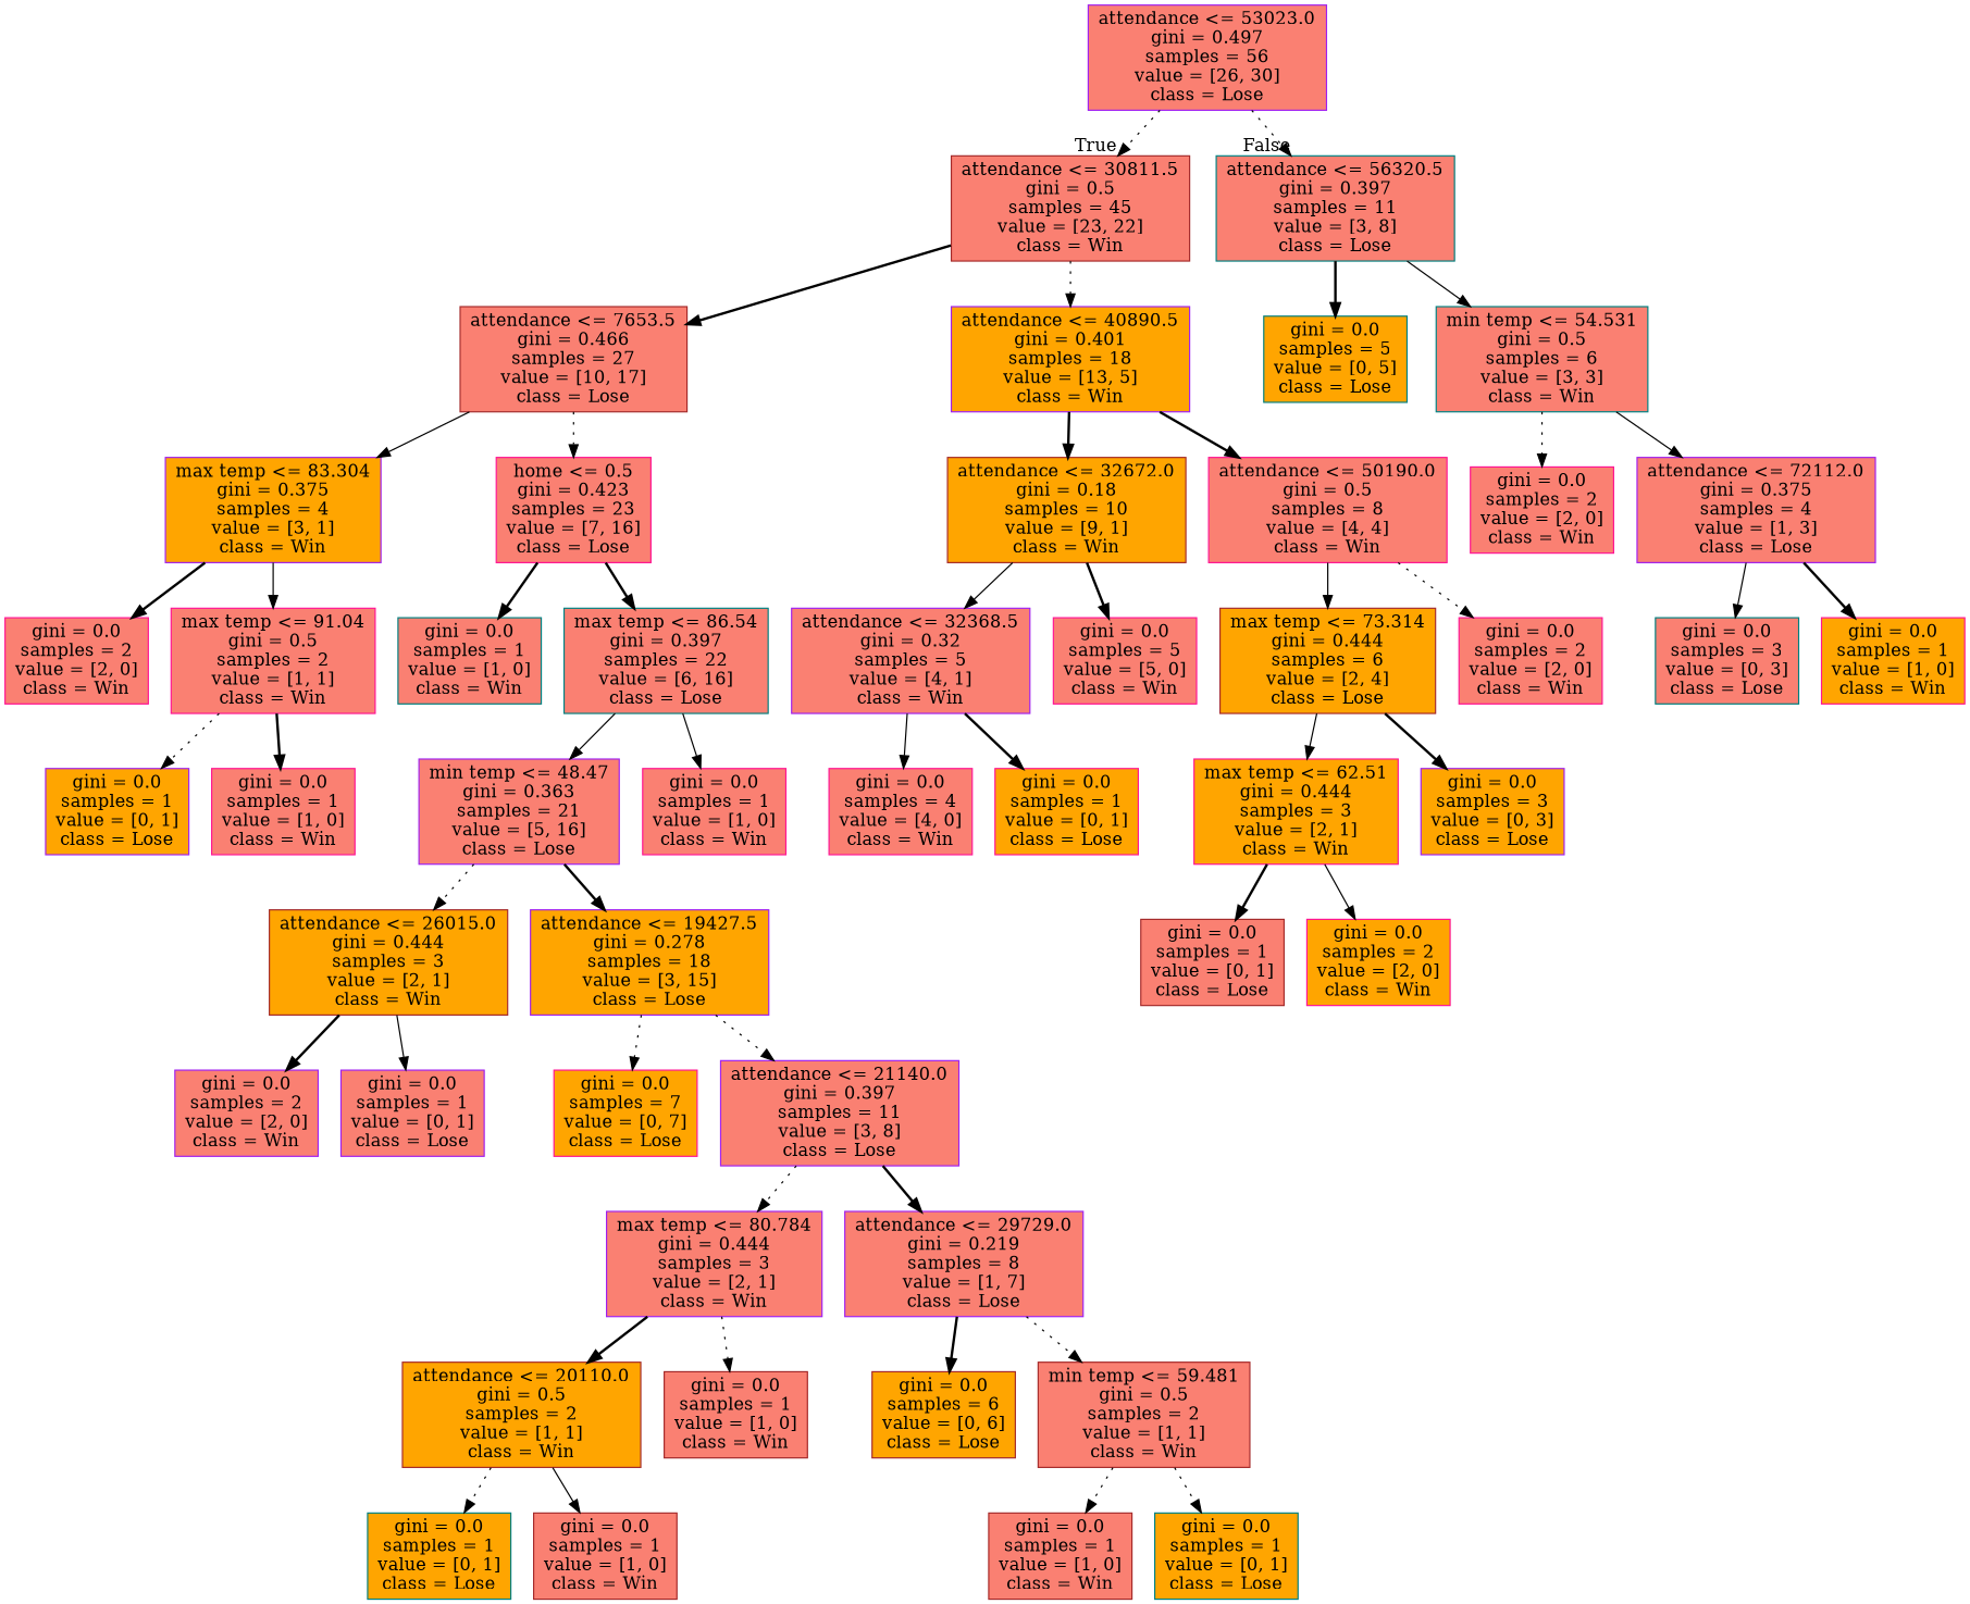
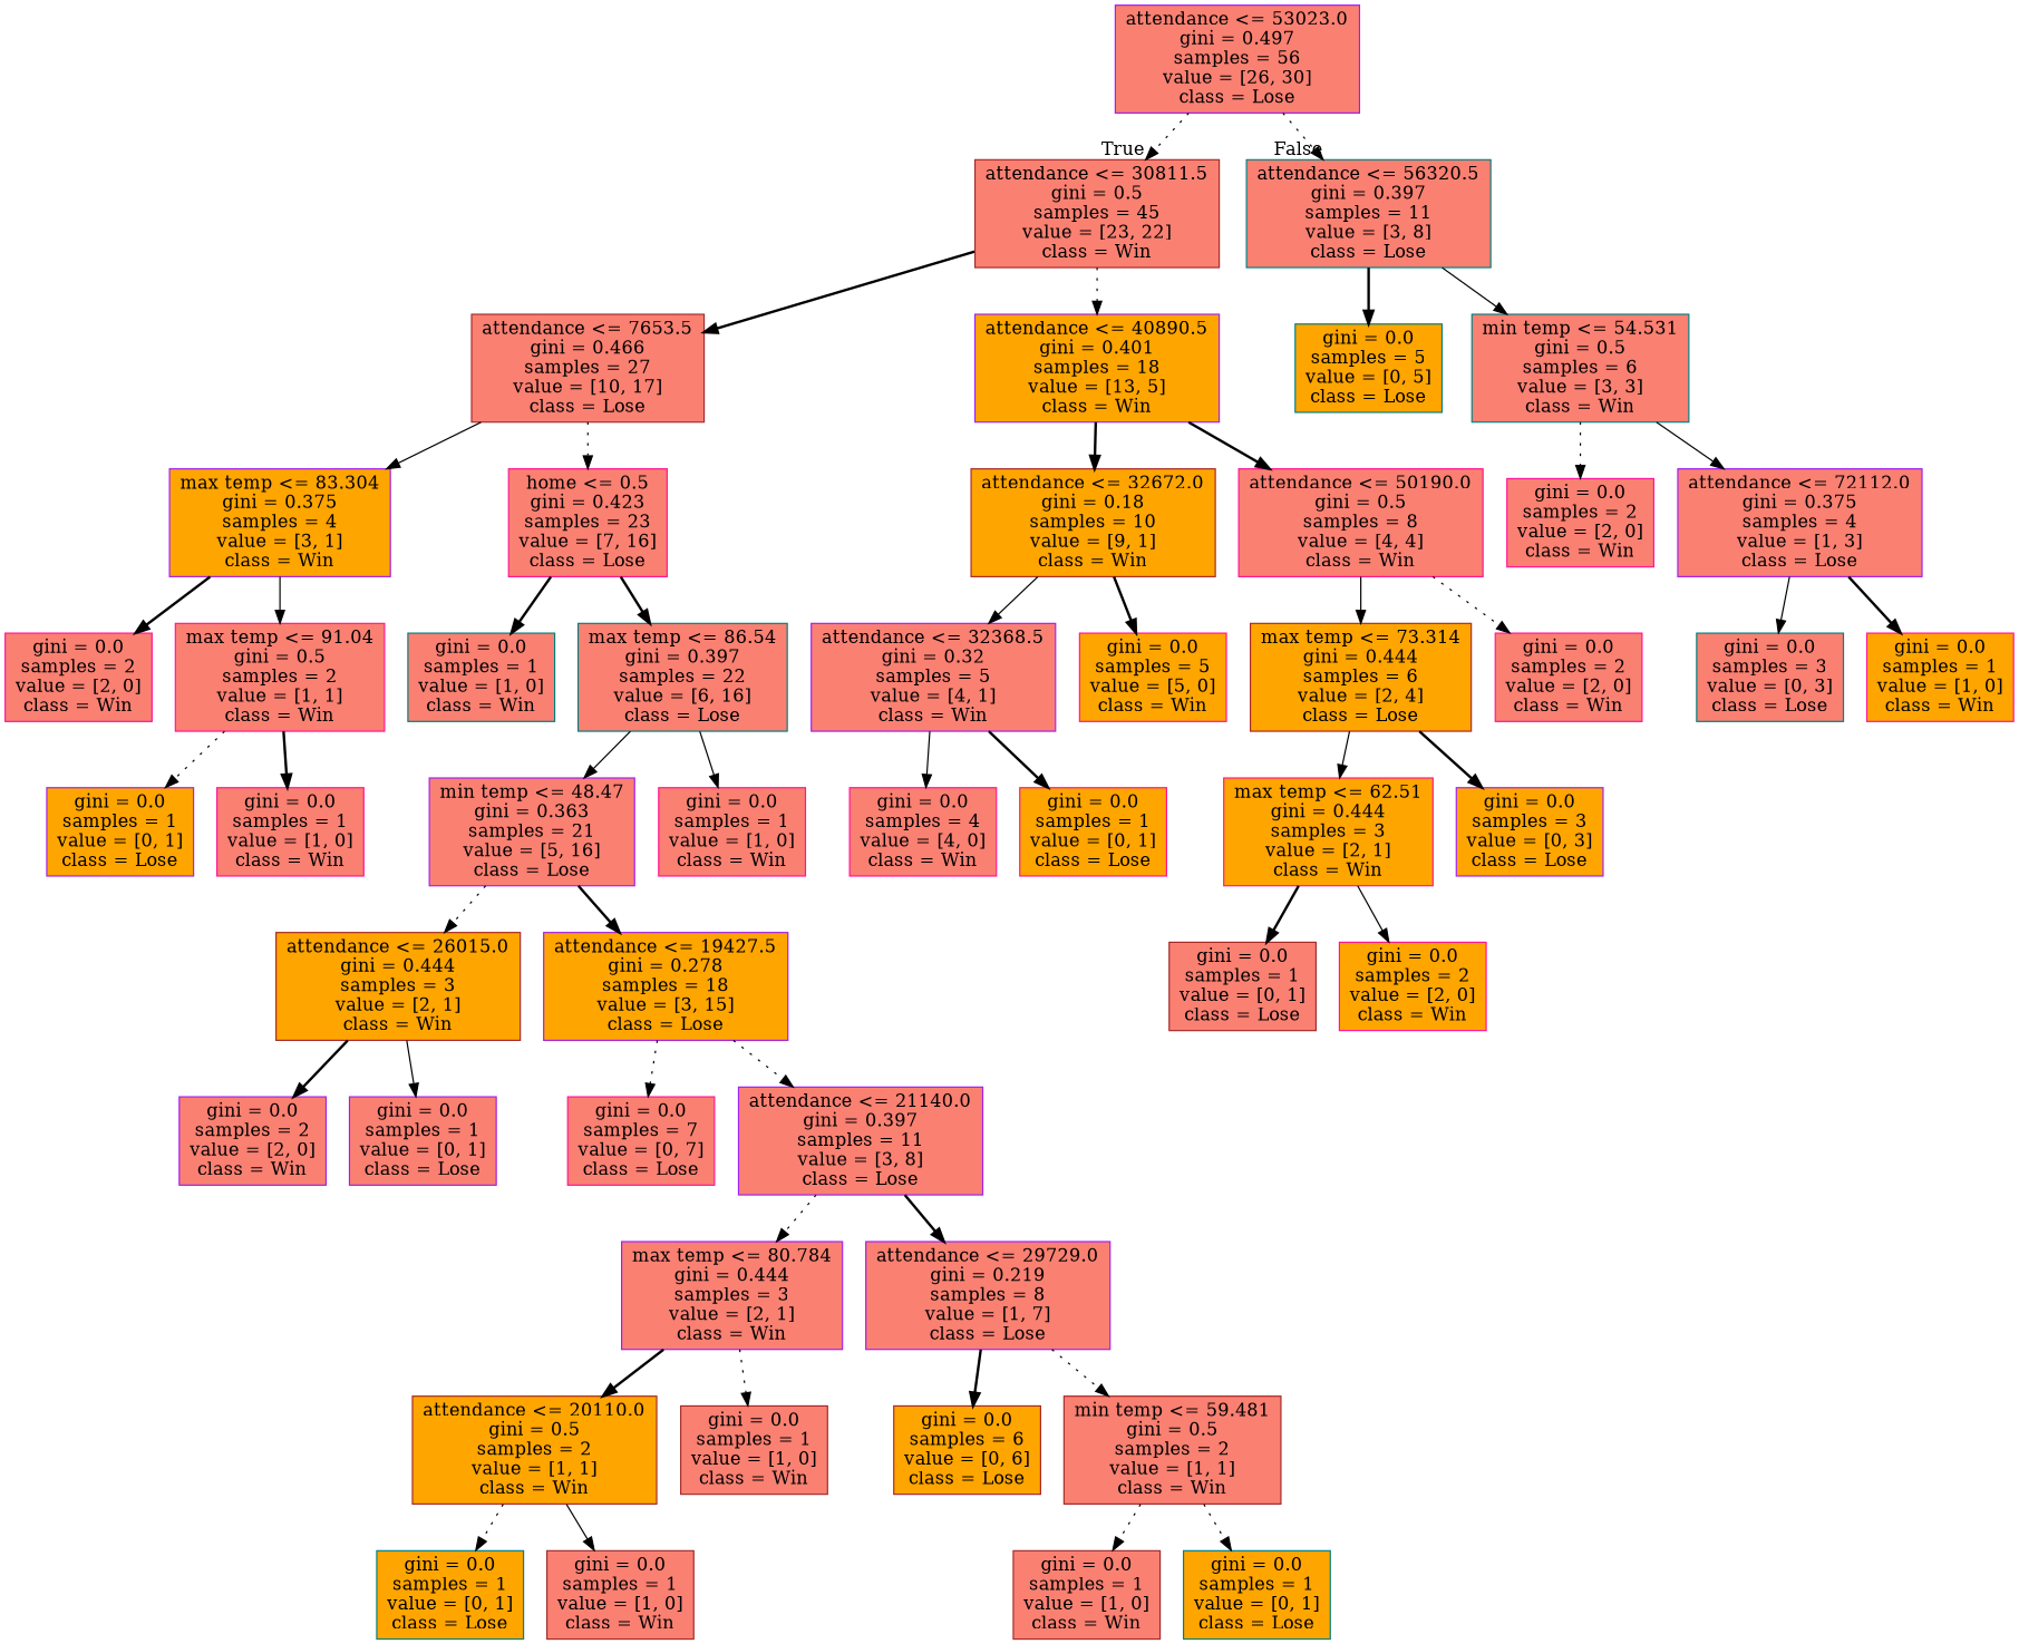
  digraph {
    node [color=deeppink fillcolor=salmon shape=box style=filled]
    edge [style=bold]
    n1 [color=purple label="attendance <= 53023.0\ngini = 0.497\nsamples = 56\nvalue = [26, 30]\nclass = Lose"]
    n2 [color=brown label="attendance <= 30811.5\ngini = 0.5\nsamples = 45\nvalue = [23, 22]\nclass = Win"]
    n3 [color=teal label="attendance <= 56320.5\ngini = 0.397\nsamples = 11\nvalue = [3, 8]\nclass = Lose"]
    n4 [color=brown label="attendance <= 7653.5\ngini = 0.466\nsamples = 27\nvalue = [10, 17]\nclass = Lose"]
    n5 [color=purple fillcolor=orange label="attendance <= 40890.5\ngini = 0.401\nsamples = 18\nvalue = [13, 5]\nclass = Win"]
    n6 [color=teal fillcolor=orange label="gini = 0.0\nsamples = 5\nvalue = [0, 5]\nclass = Lose"]
    n7 [color=teal label="min temp <= 54.531\ngini = 0.5\nsamples = 6\nvalue = [3, 3]\nclass = Win"]
    n8 [color=purple fillcolor=orange label="max temp <= 83.304\ngini = 0.375\nsamples = 4\nvalue = [3, 1]\nclass = Win"]
    n9 [label="home <= 0.5\ngini = 0.423\nsamples = 23\nvalue = [7, 16]\nclass = Lose"]
    n10 [color=brown fillcolor=orange label="attendance <= 32672.0\ngini = 0.18\nsamples = 10\nvalue = [9, 1]\nclass = Win"]
    n11 [label="attendance <= 50190.0\ngini = 0.5\nsamples = 8\nvalue = [4, 4]\nclass = Win"]
    n12 [label="gini = 0.0\nsamples = 2\nvalue = [2, 0]\nclass = Win"]
    n13 [label="max temp <= 91.04\ngini = 0.5\nsamples = 2\nvalue = [1, 1]\nclass = Win"]
    n14 [color=teal label="gini = 0.0\nsamples = 1\nvalue = [1, 0]\nclass = Win"]
    n15 [color=teal label="max temp <= 86.54\ngini = 0.397\nsamples = 22\nvalue = [6, 16]\nclass = Lose"]
    n16 [color=purple fillcolor=orange label="gini = 0.0\nsamples = 1\nvalue = [0, 1]\nclass = Lose"]
    n17 [label="gini = 0.0\nsamples = 1\nvalue = [1, 0]\nclass = Win"]
    n18 [color=purple label="min temp <= 48.47\ngini = 0.363\nsamples = 21\nvalue = [5, 16]\nclass = Lose"]
    n19 [label="gini = 0.0\nsamples = 1\nvalue = [1, 0]\nclass = Win"]
    n20 [color=brown fillcolor=orange label="attendance <= 26015.0\ngini = 0.444\nsamples = 3\nvalue = [2, 1]\nclass = Win"]
    n21 [color=purple fillcolor=orange label="attendance <= 19427.5\ngini = 0.278\nsamples = 18\nvalue = [3, 15]\nclass = Lose"]
    n22 [color=purple label="gini = 0.0\nsamples = 2\nvalue = [2, 0]\nclass = Win"]
    n23 [color=purple label="gini = 0.0\nsamples = 1\nvalue = [0, 1]\nclass = Lose"]
-   n24 [fillcolor=orange label="gini = 0.0\nsamples = 7\nvalue = [0, 7]\nclass = Lose"]
+   n24 [label="gini = 0.0\nsamples = 7\nvalue = [0, 7]\nclass = Lose"]
    n25 [color=purple label="attendance <= 21140.0\ngini = 0.397\nsamples = 11\nvalue = [3, 8]\nclass = Lose"]
    n26 [color=purple label="max temp <= 80.784\ngini = 0.444\nsamples = 3\nvalue = [2, 1]\nclass = Win"]
    n27 [color=purple label="attendance <= 29729.0\ngini = 0.219\nsamples = 8\nvalue = [1, 7]\nclass = Lose"]
    n28 [color=brown fillcolor=orange label="attendance <= 20110.0\ngini = 0.5\nsamples = 2\nvalue = [1, 1]\nclass = Win"]
    n29 [color=brown label="gini = 0.0\nsamples = 1\nvalue = [1, 0]\nclass = Win"]
    n30 [color=brown fillcolor=orange label="gini = 0.0\nsamples = 6\nvalue = [0, 6]\nclass = Lose"]
    n31 [color=brown label="min temp <= 59.481\ngini = 0.5\nsamples = 2\nvalue = [1, 1]\nclass = Win"]
    n32 [color=teal fillcolor=orange label="gini = 0.0\nsamples = 1\nvalue = [0, 1]\nclass = Lose"]
    n33 [color=brown label="gini = 0.0\nsamples = 1\nvalue = [1, 0]\nclass = Win"]
    n34 [color=brown label="gini = 0.0\nsamples = 1\nvalue = [1, 0]\nclass = Win"]
    n35 [color=teal fillcolor=orange label="gini = 0.0\nsamples = 1\nvalue = [0, 1]\nclass = Lose"]
    n36 [color=purple label="attendance <= 32368.5\ngini = 0.32\nsamples = 5\nvalue = [4, 1]\nclass = Win"]
-   n37 [label="gini = 0.0\nsamples = 5\nvalue = [5, 0]\nclass = Win"]
+   n37 [fillcolor=orange label="gini = 0.0\nsamples = 5\nvalue = [5, 0]\nclass = Win"]
    n38 [color=brown fillcolor=orange label="max temp <= 73.314\ngini = 0.444\nsamples = 6\nvalue = [2, 4]\nclass = Lose"]
    n39 [label="gini = 0.0\nsamples = 2\nvalue = [2, 0]\nclass = Win"]
    n40 [label="gini = 0.0\nsamples = 4\nvalue = [4, 0]\nclass = Win"]
    n41 [fillcolor=orange label="gini = 0.0\nsamples = 1\nvalue = [0, 1]\nclass = Lose"]
    n42 [fillcolor=orange label="max temp <= 62.51\ngini = 0.444\nsamples = 3\nvalue = [2, 1]\nclass = Win"]
    n43 [color=purple fillcolor=orange label="gini = 0.0\nsamples = 3\nvalue = [0, 3]\nclass = Lose"]
    n44 [color=brown label="gini = 0.0\nsamples = 1\nvalue = [0, 1]\nclass = Lose"]
    n45 [fillcolor=orange label="gini = 0.0\nsamples = 2\nvalue = [2, 0]\nclass = Win"]
    n46 [label="gini = 0.0\nsamples = 2\nvalue = [2, 0]\nclass = Win"]
    n47 [color=purple label="attendance <= 72112.0\ngini = 0.375\nsamples = 4\nvalue = [1, 3]\nclass = Lose"]
    n48 [color=teal label="gini = 0.0\nsamples = 3\nvalue = [0, 3]\nclass = Lose"]
    n49 [fillcolor=orange label="gini = 0.0\nsamples = 1\nvalue = [1, 0]\nclass = Win"]
    n1 -> n2 [headlabel=True labelangle=45 labeldistance=2.5 style=dotted]
    n1 -> n3 [headlabel=False labelangle=-45 labeldistance=2.5 style=dotted]
    n2 -> n4
    n2 -> n5 [style=dotted]
    n3 -> n6
    n3 -> n7 [style=solid]
    n4 -> n8 [style=solid]
    n4 -> n9 [style=dotted]
    n5 -> n10
    n5 -> n11
    n7 -> n46 [style=dotted]
    n7 -> n47 [style=solid]
    n8 -> n12
    n8 -> n13 [style=solid]
    n9 -> n14
    n9 -> n15
    n10 -> n36 [style=solid]
    n10 -> n37
    n11 -> n38 [style=solid]
    n11 -> n39 [style=dotted]
    n13 -> n16 [style=dotted]
    n13 -> n17
    n15 -> n18 [style=solid]
    n15 -> n19 [style=solid]
    n18 -> n20 [style=dotted]
    n18 -> n21
    n20 -> n22
    n20 -> n23 [style=solid]
    n21 -> n24 [style=dotted]
    n21 -> n25 [style=dotted]
    n25 -> n26 [style=dotted]
    n25 -> n27
    n26 -> n28
    n26 -> n29 [style=dotted]
    n27 -> n30
    n27 -> n31 [style=dotted]
    n28 -> n32 [style=dotted]
    n28 -> n33 [style=solid]
    n31 -> n34 [style=dotted]
    n31 -> n35 [style=dotted]
    n36 -> n40 [style=solid]
    n36 -> n41
    n38 -> n42 [style=solid]
    n38 -> n43
    n42 -> n44
    n42 -> n45 [style=solid]
    n47 -> n48 [style=solid]
    n47 -> n49
  }
